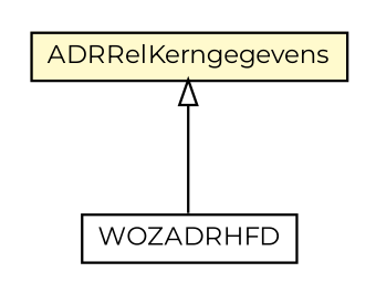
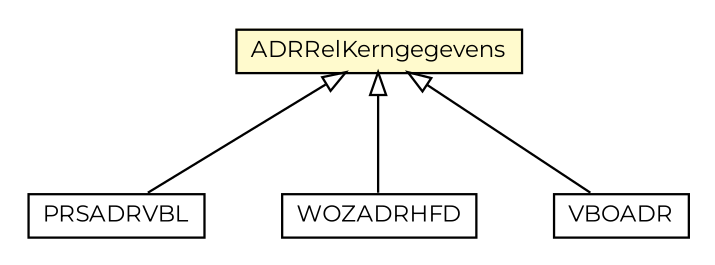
  digraph {
    fontname=Montserrat
    nodesep=0.25
    ranksep=0.5
    node [fontcolor=black fontname=Montserrat fontsize=10.0 shape=plaintext]
    edge [arrowtail=empty dir=back fontname=Montserrat fontsize=10 headport=p labelfontname=Helvetica labelfontsize=10 tailport=p]
+   n1 [label=<<table title="nl.egem.stuf.sector.bg._0204.PRSADRVBL" border="0" cellborder="1" cellspacing="0" cellpadding="2" port="p" href="./PRSADRVBL.html"> 		<tr><td><table border="0" cellspacing="0" cellpadding="1"> <tr><td align="center" balign="center"> PRSADRVBL </td></tr> 		</table></td></tr> 		</table>>]
    n2 [label=<<table title="nl.egem.stuf.sector.bg._0204.WOZKerngegevens.WOZADRHFD" border="0" cellborder="1" cellspacing="0" cellpadding="2" port="p" href="./WOZKerngegevens.WOZADRHFD.html"> 		<tr><td><table border="0" cellspacing="0" cellpadding="1"> <tr><td align="center" balign="center"> WOZADRHFD </td></tr> 		</table></td></tr> 		</table>>]
    n3 [label=<<table title="nl.egem.stuf.sector.bg._0204.ADRRelKerngegevens" border="0" cellborder="1" cellspacing="0" cellpadding="2" port="p" bgcolor="lemonChiffon" href="./ADRRelKerngegevens.html"> 		<tr><td><table border="0" cellspacing="0" cellpadding="1"> <tr><td align="center" balign="center"> ADRRelKerngegevens </td></tr> 		</table></td></tr> 		</table>>]
+   n4 [label=<<table title="nl.egem.stuf.sector.bg._0204.VBOKerngegevens.VBOADR" border="0" cellborder="1" cellspacing="0" cellpadding="2" port="p" href="./VBOKerngegevens.VBOADR.html"> 		<tr><td><table border="0" cellspacing="0" cellpadding="1"> <tr><td align="center" balign="center"> VBOADR </td></tr> 		</table></td></tr> 		</table>>]
+   n3 -> n1
    n3 -> n2
+   n3 -> n4
  }
